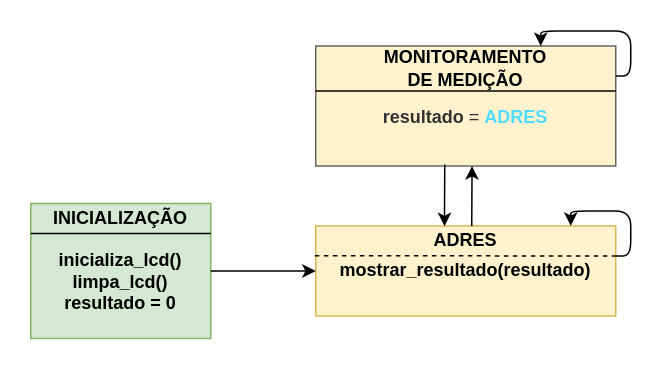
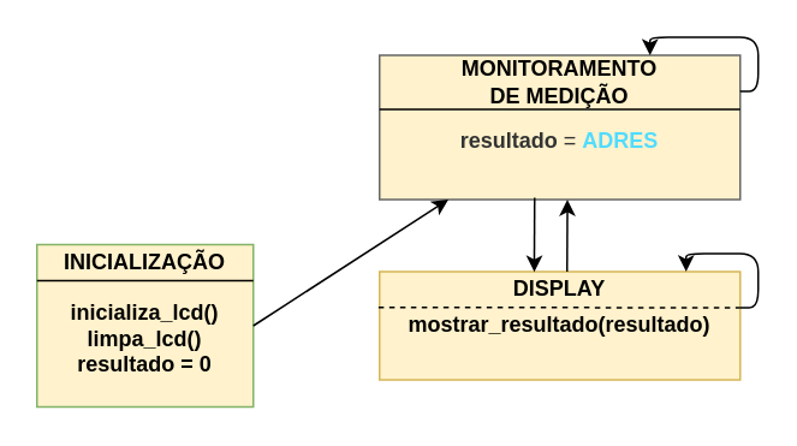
  <mxCell id="0" />
  <mxCell id="1" parent="0" />
  <mxCell id="2" value="&lt;b&gt;mostrar_resultado(resultado)&lt;/b&gt;" style="rounded=0;whiteSpace=wrap;html=1;fillColor=#fff2cc;strokeColor=#d6b656;" vertex="1" parent="1"><mxGeometry x="210" y="150" width="200" height="60" as="geometry" /></mxCell>
- <mxCell id="3" value="&lt;b&gt;&lt;br&gt;inicializa_lcd()&lt;br&gt;limpa_lcd()&lt;br&gt;resultado = 0&lt;/b&gt;" style="rounded=0;whiteSpace=wrap;html=1;fillColor=#d5e8d4;strokeColor=#82b366;" vertex="1" parent="1"><mxGeometry x="20" y="135" width="120" height="90" as="geometry" /></mxCell>
+ <mxCell id="3" value="&lt;b&gt;&lt;br&gt;inicializa_lcd()&lt;br&gt;limpa_lcd()&lt;br&gt;resultado = 0&lt;/b&gt;" style="rounded=0;whiteSpace=wrap;html=1;fillColor=#fff2cc;strokeColor=#82b366;" vertex="1" parent="1"><mxGeometry x="20" y="135" width="120" height="90" as="geometry" /></mxCell>
  <mxCell id="4" value="&lt;b&gt;&lt;br&gt;resultado&lt;/b&gt; = &lt;font color=&quot;#52dcff&quot;&gt;&lt;b&gt;ADRES&lt;/b&gt;&lt;/font&gt;" style="rounded=0;whiteSpace=wrap;html=1;fillColor=#fff2cc;strokeColor=#666666;fontColor=#333333;" vertex="1" parent="1"><mxGeometry x="210" y="30" width="200" height="80" as="geometry" /></mxCell>
  <mxCell id="5" value="&lt;b&gt;MONITORAMENTO &lt;br&gt;DE MEDIÇÃO&lt;/b&gt;" style="text;html=1;strokeColor=none;fillColor=none;align=center;verticalAlign=middle;whiteSpace=wrap;rounded=0;" vertex="1" parent="1"><mxGeometry x="210" y="30" width="200" height="30" as="geometry" /></mxCell>
  <mxCell id="6" value="&lt;b&gt;INICIALIZAÇÃO&lt;/b&gt;" style="text;html=1;strokeColor=none;fillColor=none;align=center;verticalAlign=middle;whiteSpace=wrap;rounded=0;" vertex="1" parent="1"><mxGeometry x="20" y="135" width="120" height="20" as="geometry" /></mxCell>
- <mxCell id="7" value="&lt;b&gt;ADRES&lt;/b&gt;" style="text;html=1;strokeColor=none;fillColor=none;align=center;verticalAlign=middle;whiteSpace=wrap;rounded=0;" vertex="1" parent="1"><mxGeometry x="210" y="150" width="200" height="20" as="geometry" /></mxCell>
+ <mxCell id="7" value="&lt;b&gt;DISPLAY&lt;/b&gt;" style="text;html=1;strokeColor=none;fillColor=none;align=center;verticalAlign=middle;whiteSpace=wrap;rounded=0;" vertex="1" parent="1"><mxGeometry x="210" y="150" width="200" height="20" as="geometry" /></mxCell>
  <mxCell id="8" value="" style="endArrow=none;html=1;" edge="1" parent="1"><mxGeometry width="50" height="50" relative="1" as="geometry"><mxPoint x="20" y="155" as="sourcePoint" /><mxPoint x="140" y="155" as="targetPoint" /><Array as="points"><mxPoint x="140" y="155" /></Array></mxGeometry></mxCell>
  <mxCell id="9" value="" style="endArrow=none;html=1;entryX=1;entryY=1;entryDx=0;entryDy=0;exitX=0;exitY=1;exitDx=0;exitDy=0;" edge="1" parent="1" source="5" target="5"><mxGeometry width="50" height="50" relative="1" as="geometry"><mxPoint x="120" y="-20" as="sourcePoint" /><mxPoint x="268.31" y="-54.67" as="targetPoint" /></mxGeometry></mxCell>
  <mxCell id="10" value="" style="edgeStyle=segmentEdgeStyle;endArrow=classic;html=1;entryX=0.75;entryY=0;entryDx=0;entryDy=0;" edge="1" parent="1" target="5"><mxGeometry width="50" height="50" relative="1" as="geometry"><mxPoint x="410" y="50" as="sourcePoint" /><mxPoint x="460" y="0" as="targetPoint" /><Array as="points"><mxPoint x="420" y="50" /><mxPoint x="420" y="20" /><mxPoint x="360" y="20" /></Array></mxGeometry></mxCell>
  <mxCell id="11" value="" style="edgeStyle=segmentEdgeStyle;endArrow=classic;html=1;entryX=0.75;entryY=0;entryDx=0;entryDy=0;exitX=1;exitY=1;exitDx=0;exitDy=0;" edge="1" parent="1" source="7"><mxGeometry width="50" height="50" relative="1" as="geometry"><mxPoint x="430" y="169.97" as="sourcePoint" /><mxPoint x="380" y="149.97" as="targetPoint" /><Array as="points"><mxPoint x="420" y="170" /><mxPoint x="420" y="140" /><mxPoint x="380" y="140" /></Array></mxGeometry></mxCell>
  <mxCell id="12" value="" style="endArrow=classic;html=1;entryX=0.521;entryY=1.001;entryDx=0;entryDy=0;entryPerimeter=0;" edge="1" parent="1" target="4"><mxGeometry width="50" height="50" relative="1" as="geometry"><mxPoint x="314" y="150" as="sourcePoint" /><mxPoint x="312" y="110" as="targetPoint" /></mxGeometry></mxCell>
  <mxCell id="13" value="" style="endArrow=classic;html=1;entryX=0.429;entryY=0.005;entryDx=0;entryDy=0;entryPerimeter=0;" edge="1" parent="1" target="7"><mxGeometry width="50" height="50" relative="1" as="geometry"><mxPoint x="296" y="109" as="sourcePoint" /><mxPoint x="290" y="80" as="targetPoint" /></mxGeometry></mxCell>
- <mxCell id="14" value="" style="endArrow=classic;html=1;exitX=1;exitY=0.5;exitDx=0;exitDy=0;entryX=0;entryY=0.5;entryDx=0;entryDy=0;" edge="1" parent="1" source="3" target="2"><mxGeometry width="50" height="50" relative="1" as="geometry"><mxPoint x="320" y="190" as="sourcePoint" /><mxPoint x="370" y="140" as="targetPoint" /></mxGeometry></mxCell>
+ <mxCell id="14" value="" style="endArrow=classic;html=1;exitX=1;exitY=0.5;exitDx=0;exitDy=0;" edge="1" parent="1" source="3" target="4"><mxGeometry width="50" height="50" relative="1" as="geometry"><mxPoint x="320" y="190" as="sourcePoint" /><mxPoint x="370" y="140" as="targetPoint" /></mxGeometry></mxCell>
  <mxCell id="15" value="" style="endArrow=none;html=1;entryX=1;entryY=1;entryDx=0;entryDy=0;exitX=-0.003;exitY=0.33;exitDx=0;exitDy=0;exitPerimeter=0;dashed=1;" edge="1" parent="1" source="2" target="7"><mxGeometry width="50" height="50" relative="1" as="geometry"><mxPoint x="213" y="170" as="sourcePoint" /><mxPoint x="410" y="170" as="targetPoint" /></mxGeometry></mxCell>
